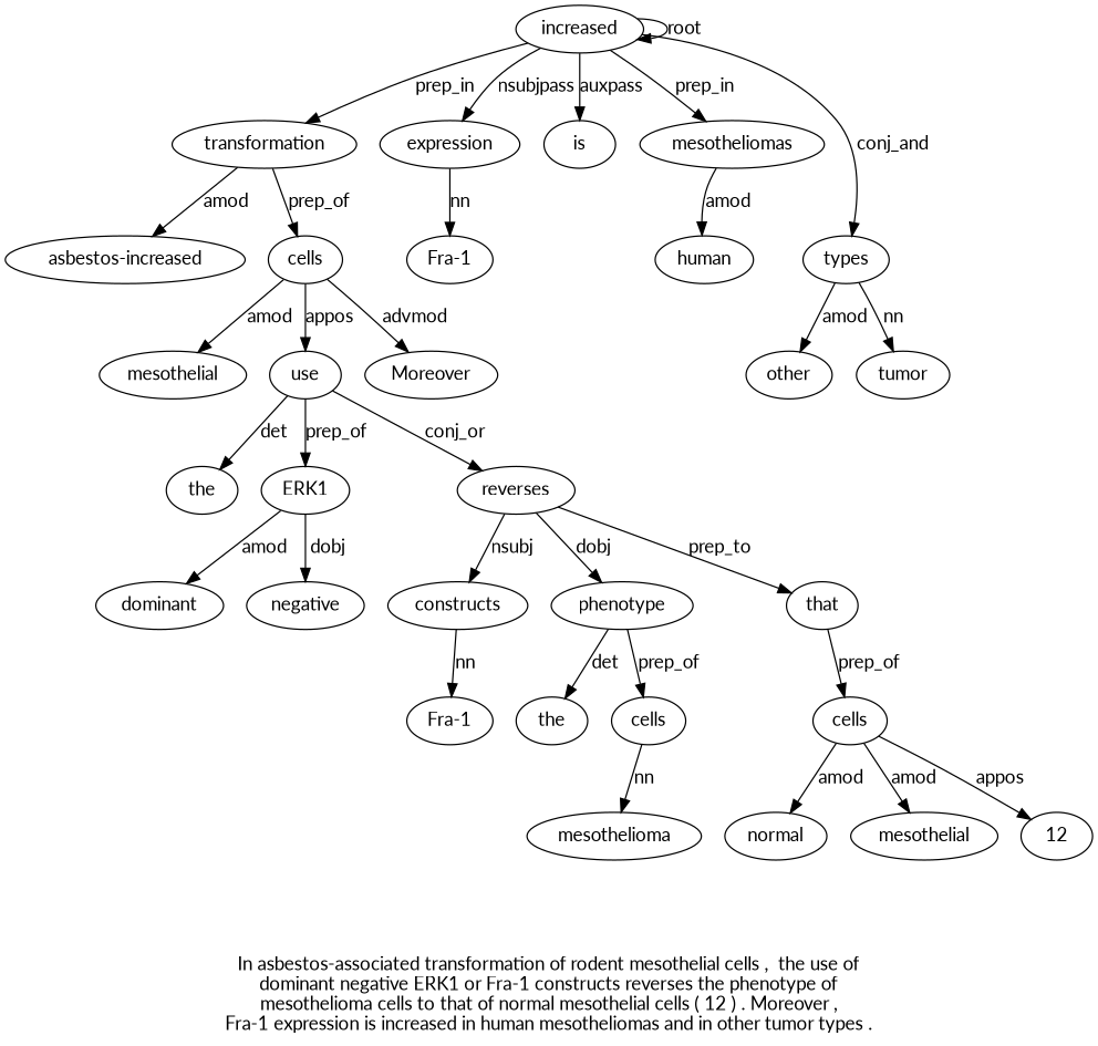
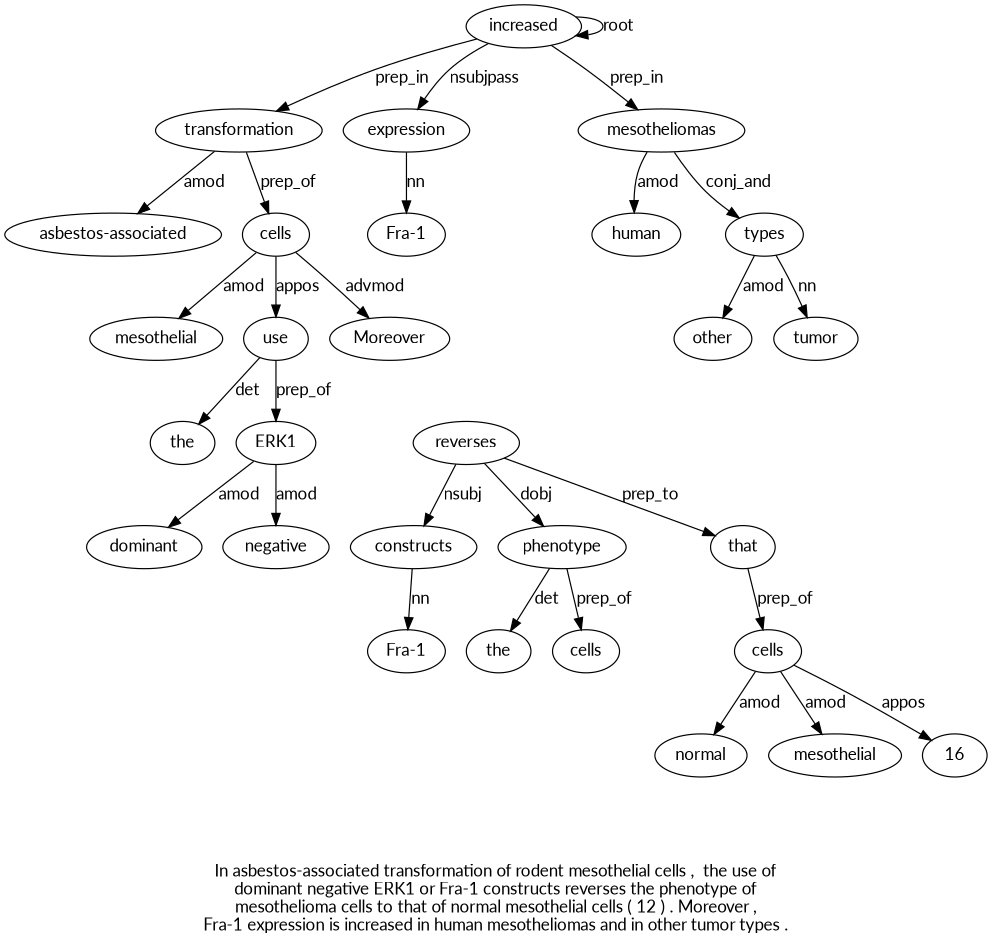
  digraph {
    fontname=Lato
    label="In asbestos-associated transformation of rodent mesothelial cells ,  the use of\ndominant negative ERK1 or Fra-1 constructs reverses the phenotype of\nmesothelioma cells to that of normal mesothelial cells ( 12 ) . Moreover ,\nFra-1 expression is increased in human mesotheliomas and in other tumor types ."
    node [fillcolor=white fontname=Lato style=filled]
    edge [fontname=Lato]
    n1 [label=transformation]
-   n2 [label="asbestos-increased"]
+   n2 [label="asbestos-associated"]
    n3 [label=cells]
    n4 [label=mesothelial]
    n5 [label=use]
    n6 [label=Moreover]
    n7 [label=increased]
    n8 [label=expression]
-   n9 [label=is]
    n10 [label=mesotheliomas]
    n11 [label="Fra-1"]
    n12 [label=human]
    n13 [label=types]
    n14 [label=the]
    n15 [label=ERK1]
    n16 [label=reverses]
    n17 [label=dominant]
    n18 [label=negative]
    n19 [label=constructs]
    n20 [label=phenotype]
    n21 [label=that]
    n22 [label="Fra-1"]
    n23 [label=the]
    n24 [label=cells]
    n25 [label=cells]
-   n26 [label=mesothelioma]
    n27 [label=normal]
    n28 [label=mesothelial]
-   n29 [label=12]
+   n29 [label=16]
    n30 [label=other]
    n31 [label=tumor]
    n1 -> n2 [label=amod]
    n1 -> n3 [label=prep_of]
    n3 -> n4 [label=amod]
    n3 -> n5 [label=appos]
    n3 -> n6 [label=advmod]
    n5 -> n14 [label=det]
    n5 -> n15 [label=prep_of]
-   n5 -> n16 [label=conj_or]
    n7 -> n1 [label=prep_in]
    n7 -> n7 [label=root]
    n7 -> n8 [label=nsubjpass]
-   n7 -> n9 [label=auxpass]
    n7 -> n10 [label=prep_in]
    n8 -> n11 [label=nn]
    n10 -> n12 [label=amod]
-   n7 -> n13 [label=conj_and]
+   n10 -> n13 [label=conj_and]
    n13 -> n30 [label=amod]
    n13 -> n31 [label=nn]
    n15 -> n17 [label=amod]
-   n15 -> n18 [label=dobj]
+   n15 -> n18 [label=amod]
    n16 -> n19 [label=nsubj]
    n16 -> n20 [label=dobj]
    n16 -> n21 [label=prep_to]
    n19 -> n22 [label=nn]
    n20 -> n23 [label=det]
    n20 -> n24 [label=prep_of]
    n21 -> n25 [label=prep_of]
-   n24 -> n26 [label=nn]
    n25 -> n27 [label=amod]
    n25 -> n28 [label=amod]
    n25 -> n29 [label=appos]
  }
